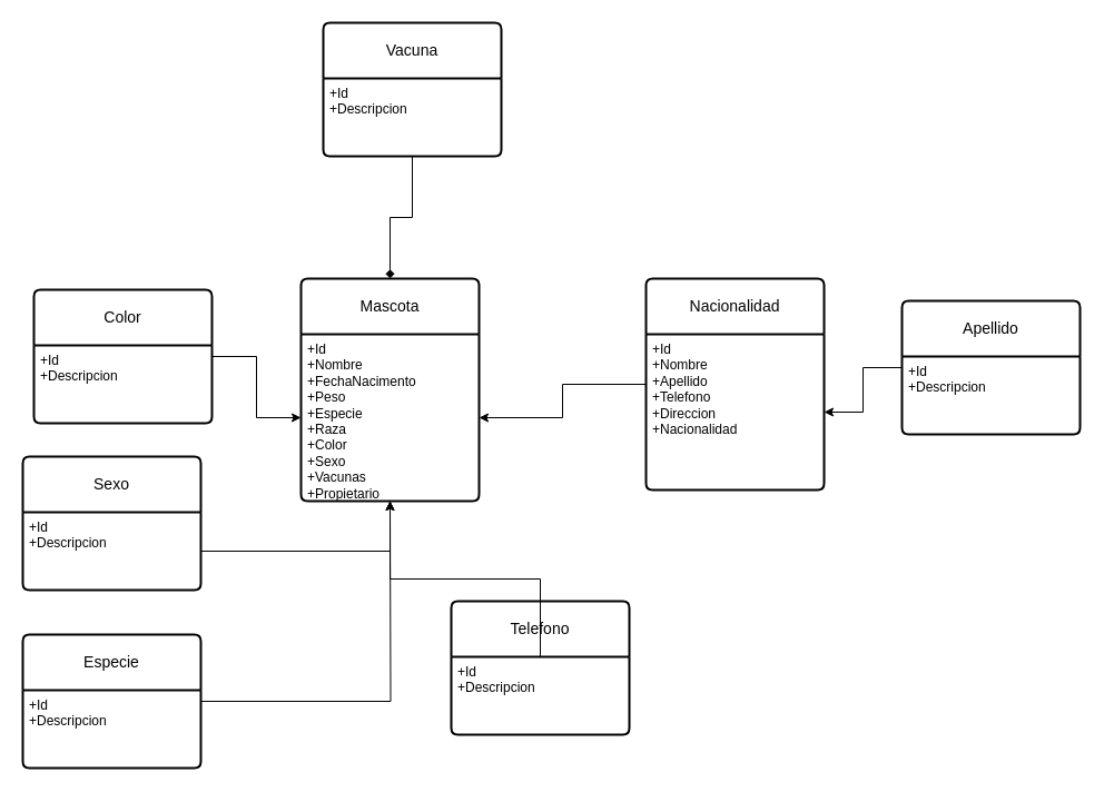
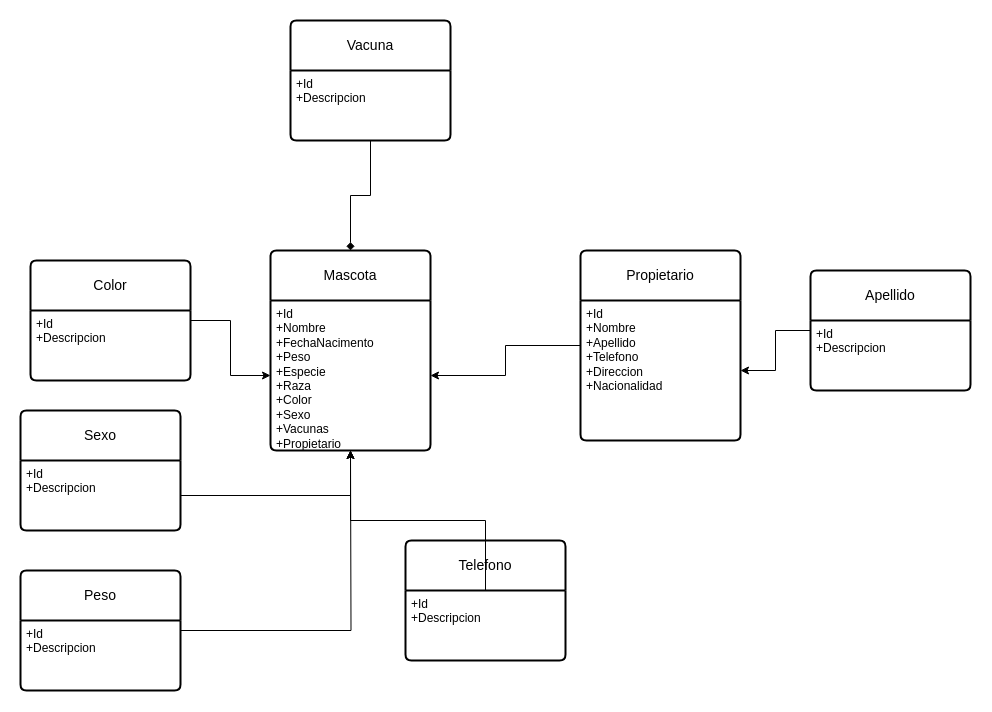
  <mxCell id="0" />
  <mxCell id="1" parent="0" />
  <mxCell id="2" value="Mascota" style="swimlane;childLayout=stackLayout;horizontal=1;startSize=50;horizontalStack=0;rounded=1;fontSize=14;fontStyle=0;strokeWidth=2;resizeParent=0;resizeLast=1;shadow=0;dashed=0;align=center;arcSize=4;whiteSpace=wrap;html=1;" vertex="1" parent="1"><mxGeometry x="270" y="250" width="160" height="200" as="geometry" /></mxCell>
  <mxCell id="3" value="&lt;div&gt;+Id&lt;/div&gt;+Nombre&lt;br&gt;+FechaNacimento&lt;br&gt;+Peso&lt;div&gt;+Especie&lt;/div&gt;&lt;div&gt;+Raza&lt;/div&gt;&lt;div&gt;+Color&lt;/div&gt;&lt;div&gt;+Sexo&lt;/div&gt;&lt;div&gt;+Vacunas&lt;/div&gt;&lt;div&gt;+Propietario&lt;/div&gt;" style="align=left;strokeColor=none;fillColor=none;spacingLeft=4;spacingRight=4;fontSize=12;verticalAlign=top;resizable=0;rotatable=0;part=1;html=1;whiteSpace=wrap;" vertex="1" parent="2"><mxGeometry y="50" width="160" height="150" as="geometry" /></mxCell>
  <mxCell id="4" style="edgeStyle=orthogonalEdgeStyle;rounded=0;orthogonalLoop=1;jettySize=auto;html=1;" edge="1" parent="1" source="5" target="3"><mxGeometry relative="1" as="geometry" /></mxCell>
- <mxCell id="5" value="Nacionalidad" style="swimlane;childLayout=stackLayout;horizontal=1;startSize=50;horizontalStack=0;rounded=1;fontSize=14;fontStyle=0;strokeWidth=2;resizeParent=0;resizeLast=1;shadow=0;dashed=0;align=center;arcSize=4;whiteSpace=wrap;html=1;" vertex="1" parent="1"><mxGeometry x="580" y="250" width="160" height="190" as="geometry" /></mxCell>
+ <mxCell id="5" value="Propietario" style="swimlane;childLayout=stackLayout;horizontal=1;startSize=50;horizontalStack=0;rounded=1;fontSize=14;fontStyle=0;strokeWidth=2;resizeParent=0;resizeLast=1;shadow=0;dashed=0;align=center;arcSize=4;whiteSpace=wrap;html=1;" vertex="1" parent="1"><mxGeometry x="580" y="250" width="160" height="190" as="geometry" /></mxCell>
  <mxCell id="6" value="+Id&lt;div&gt;+Nombre&lt;br&gt;+Apellido&lt;br&gt;+Telefono&lt;div&gt;+Direccion&lt;/div&gt;&lt;div&gt;+Nacionalidad&lt;/div&gt;&lt;/div&gt;" style="align=left;strokeColor=none;fillColor=none;spacingLeft=4;spacingRight=4;fontSize=12;verticalAlign=top;resizable=0;rotatable=0;part=1;html=1;whiteSpace=wrap;" vertex="1" parent="5"><mxGeometry y="50" width="160" height="140" as="geometry" /></mxCell>
  <mxCell id="7" style="edgeStyle=orthogonalEdgeStyle;rounded=0;orthogonalLoop=1;jettySize=auto;html=1;" edge="1" parent="1" source="8"><mxGeometry relative="1" as="geometry"><mxPoint x="350" y="450" as="targetPoint" /></mxGeometry></mxCell>
- <mxCell id="8" value="Especie" style="swimlane;childLayout=stackLayout;horizontal=1;startSize=50;horizontalStack=0;rounded=1;fontSize=14;fontStyle=0;strokeWidth=2;resizeParent=0;resizeLast=1;shadow=0;dashed=0;align=center;arcSize=4;whiteSpace=wrap;html=1;" vertex="1" parent="1"><mxGeometry x="20" y="570" width="160" height="120" as="geometry" /></mxCell>
+ <mxCell id="8" value="Peso" style="swimlane;childLayout=stackLayout;horizontal=1;startSize=50;horizontalStack=0;rounded=1;fontSize=14;fontStyle=0;strokeWidth=2;resizeParent=0;resizeLast=1;shadow=0;dashed=0;align=center;arcSize=4;whiteSpace=wrap;html=1;" vertex="1" parent="1"><mxGeometry x="20" y="570" width="160" height="120" as="geometry" /></mxCell>
  <mxCell id="9" value="+Id&lt;div&gt;+Descripcion&lt;/div&gt;" style="align=left;strokeColor=none;fillColor=none;spacingLeft=4;spacingRight=4;fontSize=12;verticalAlign=top;resizable=0;rotatable=0;part=1;html=1;whiteSpace=wrap;" vertex="1" parent="8"><mxGeometry y="50" width="160" height="70" as="geometry" /></mxCell>
  <mxCell id="10" value="Telefono" style="swimlane;childLayout=stackLayout;horizontal=1;startSize=50;horizontalStack=0;rounded=1;fontSize=14;fontStyle=0;strokeWidth=2;resizeParent=0;resizeLast=1;shadow=0;dashed=0;align=center;arcSize=4;whiteSpace=wrap;html=1;" vertex="1" parent="1"><mxGeometry x="405" y="540" width="160" height="120" as="geometry" /></mxCell>
  <mxCell id="11" value="+Id&lt;div&gt;+Descripcion&lt;/div&gt;" style="align=left;strokeColor=none;fillColor=none;spacingLeft=4;spacingRight=4;fontSize=12;verticalAlign=top;resizable=0;rotatable=0;part=1;html=1;whiteSpace=wrap;" vertex="1" parent="10"><mxGeometry y="50" width="160" height="70" as="geometry" /></mxCell>
  <mxCell id="12" style="edgeStyle=orthogonalEdgeStyle;rounded=0;orthogonalLoop=1;jettySize=auto;html=1;" edge="1" parent="1" source="13" target="3"><mxGeometry relative="1" as="geometry" /></mxCell>
  <mxCell id="13" value="Color" style="swimlane;childLayout=stackLayout;horizontal=1;startSize=50;horizontalStack=0;rounded=1;fontSize=14;fontStyle=0;strokeWidth=2;resizeParent=0;resizeLast=1;shadow=0;dashed=0;align=center;arcSize=4;whiteSpace=wrap;html=1;" vertex="1" parent="1"><mxGeometry x="30" y="260" width="160" height="120" as="geometry" /></mxCell>
  <mxCell id="14" value="+Id&lt;div&gt;+Descripcion&lt;/div&gt;" style="align=left;strokeColor=none;fillColor=none;spacingLeft=4;spacingRight=4;fontSize=12;verticalAlign=top;resizable=0;rotatable=0;part=1;html=1;whiteSpace=wrap;" vertex="1" parent="13"><mxGeometry y="50" width="160" height="70" as="geometry" /></mxCell>
  <mxCell id="15" value="Sexo" style="swimlane;childLayout=stackLayout;horizontal=1;startSize=50;horizontalStack=0;rounded=1;fontSize=14;fontStyle=0;strokeWidth=2;resizeParent=0;resizeLast=1;shadow=0;dashed=0;align=center;arcSize=4;whiteSpace=wrap;html=1;" vertex="1" parent="1"><mxGeometry x="20" y="410" width="160" height="120" as="geometry" /></mxCell>
  <mxCell id="16" value="+Id&lt;div&gt;+Descripcion&lt;/div&gt;" style="align=left;strokeColor=none;fillColor=none;spacingLeft=4;spacingRight=4;fontSize=12;verticalAlign=top;resizable=0;rotatable=0;part=1;html=1;whiteSpace=wrap;" vertex="1" parent="15"><mxGeometry y="50" width="160" height="70" as="geometry" /></mxCell>
  <mxCell id="17" style="edgeStyle=orthogonalEdgeStyle;rounded=0;orthogonalLoop=1;jettySize=auto;html=1;" edge="1" parent="1" source="18" target="6"><mxGeometry relative="1" as="geometry" /></mxCell>
  <mxCell id="18" value="Apellido" style="swimlane;childLayout=stackLayout;horizontal=1;startSize=50;horizontalStack=0;rounded=1;fontSize=14;fontStyle=0;strokeWidth=2;resizeParent=0;resizeLast=1;shadow=0;dashed=0;align=center;arcSize=4;whiteSpace=wrap;html=1;" vertex="1" parent="1"><mxGeometry x="810" y="270" width="160" height="120" as="geometry" /></mxCell>
  <mxCell id="19" value="+Id&lt;div&gt;+Descripcion&lt;/div&gt;" style="align=left;strokeColor=none;fillColor=none;spacingLeft=4;spacingRight=4;fontSize=12;verticalAlign=top;resizable=0;rotatable=0;part=1;html=1;whiteSpace=wrap;" vertex="1" parent="18"><mxGeometry y="50" width="160" height="70" as="geometry" /></mxCell>
  <mxCell id="20" style="edgeStyle=orthogonalEdgeStyle;rounded=0;orthogonalLoop=1;jettySize=auto;html=1;" edge="1" parent="1" source="16" target="3"><mxGeometry relative="1" as="geometry" /></mxCell>
  <mxCell id="21" style="edgeStyle=orthogonalEdgeStyle;rounded=0;orthogonalLoop=1;jettySize=auto;html=1;" edge="1" parent="1" source="11" target="3"><mxGeometry relative="1" as="geometry" /></mxCell>
  <mxCell id="22" style="edgeStyle=orthogonalEdgeStyle;rounded=0;orthogonalLoop=1;jettySize=auto;html=1;endArrow=diamond;" edge="1" parent="1" source="23" target="2"><mxGeometry relative="1" as="geometry" /></mxCell>
  <mxCell id="23" value="Vacuna" style="swimlane;childLayout=stackLayout;horizontal=1;startSize=50;horizontalStack=0;rounded=1;fontSize=14;fontStyle=0;strokeWidth=2;resizeParent=0;resizeLast=1;shadow=0;dashed=0;align=center;arcSize=4;whiteSpace=wrap;html=1;" vertex="1" parent="1"><mxGeometry x="290" y="20" width="160" height="120" as="geometry" /></mxCell>
  <mxCell id="24" value="+Id&lt;div&gt;+Descripcion&lt;/div&gt;" style="align=left;strokeColor=none;fillColor=none;spacingLeft=4;spacingRight=4;fontSize=12;verticalAlign=top;resizable=0;rotatable=0;part=1;html=1;whiteSpace=wrap;" vertex="1" parent="23"><mxGeometry y="50" width="160" height="70" as="geometry" /></mxCell>
